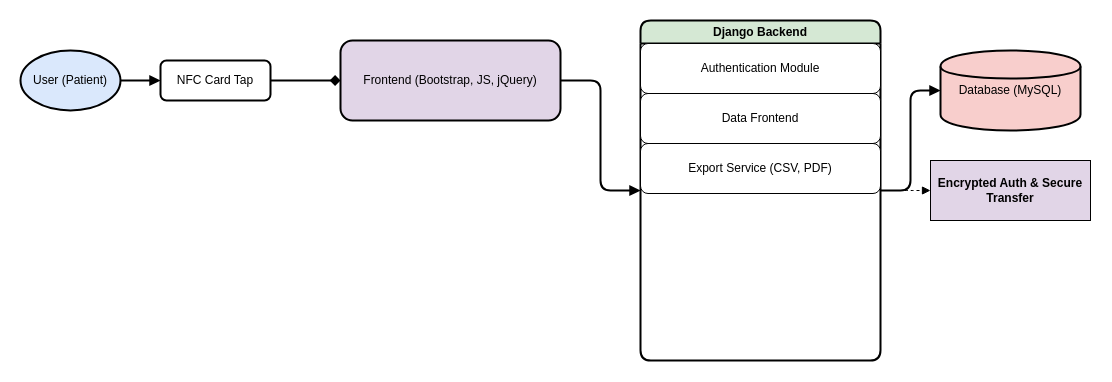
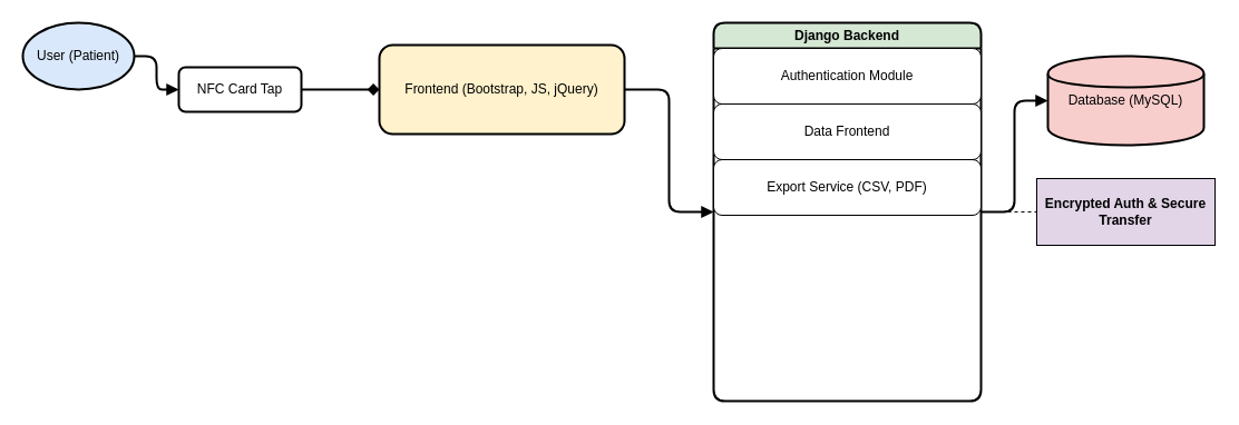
  <mxCell id="0" />
  <mxCell id="1" parent="0" />
- <mxCell id="2" value="User (Patient)" style="ellipse;whiteSpace=wrap;html=1;aspect=fixed;align=center;verticalAlign=middle;strokeWidth=2;strokeColor=#000000;fillColor=#dae8fc;" vertex="1" parent="1"><mxGeometry x="20" y="50" width="100" height="60" as="geometry" /></mxCell>
+ <mxCell id="2" value="User (Patient)" style="ellipse;whiteSpace=wrap;html=1;aspect=fixed;align=center;verticalAlign=middle;strokeWidth=2;strokeColor=#000000;fillColor=#dae8fc;" vertex="1" parent="1"><mxGeometry x="20" y="20" width="100" height="60" as="geometry" /></mxCell>
  <mxCell id="3" value="NFC Card Tap" style="rounded=1;whiteSpace=wrap;html=1;strokeWidth=2;strokeColor=#000000;fillColor=#ffffff;" vertex="1" parent="1"><mxGeometry x="160" y="60" width="110" height="40" as="geometry" /></mxCell>
- <mxCell id="4" value="Frontend (Bootstrap, JS, jQuery)" style="rounded=1;whiteSpace=wrap;html=1;strokeWidth=2;strokeColor=#000000;fillColor=#e1d5e7;" vertex="1" parent="1"><mxGeometry x="340" y="40" width="220" height="80" as="geometry" /></mxCell>
+ <mxCell id="4" value="Frontend (Bootstrap, JS, jQuery)" style="rounded=1;whiteSpace=wrap;html=1;strokeWidth=2;strokeColor=#000000;fillColor=#fff2cc;" vertex="1" parent="1"><mxGeometry x="340" y="40" width="220" height="80" as="geometry" /></mxCell>
  <mxCell id="5" value="Django Backend" style="swimlane;whiteSpace=wrap;html=1;childLayout=stackLayout;horizontal=1;rounded=1;strokeWidth=2;strokeColor=#000000;fillColor=#d5e8d4;horizontalStack=0;resizeParent=1;" vertex="1" parent="1"><mxGeometry x="640" y="20" width="240" height="340" as="geometry" /></mxCell>
  <mxCell id="6" value="Authentication Module" style="rounded=1;whiteSpace=wrap;html=1;strokeWidth=1;strokeColor=#000000;fillColor=#ffffff;" vertex="1" parent="5"><mxGeometry y="23" width="240" height="50" as="geometry" /></mxCell>
  <mxCell id="7" value="Data Frontend" style="rounded=1;whiteSpace=wrap;html=1;strokeWidth=1;strokeColor=#000000;fillColor=#ffffff;" vertex="1" parent="5"><mxGeometry y="73" width="240" height="50" as="geometry" /></mxCell>
  <mxCell id="8" value="Export Service (CSV, PDF)" style="rounded=1;whiteSpace=wrap;html=1;strokeWidth=1;strokeColor=#000000;fillColor=#ffffff;" vertex="1" parent="5"><mxGeometry y="123" width="240" height="50" as="geometry" /></mxCell>
  <mxCell id="9" value="Database (MySQL)" style="shape=cylinder;whiteSpace=wrap;html=1;verticalAlign=middle;strokeWidth=2;strokeColor=#000000;fillColor=#f8cecc;" vertex="1" parent="1"><mxGeometry x="940" y="50" width="140" height="80" as="geometry" /></mxCell>
  <mxCell id="10" value="Encrypted Auth &amp; Secure Transfer" style="note;whiteSpace=wrap;html=1;strokeWidth=1;strokeColor=#000000;fillColor=#e1d5e7;fontStyle=1;" vertex="1" parent="1"><mxGeometry x="930" y="160" width="160" height="60" as="geometry" /></mxCell>
  <mxCell id="11" value="" style="edgeStyle=orthogonalEdgeStyle;rounded=1;orthogonalLoop=1;strokeWidth=2;endArrow=block;endFill=1;" edge="1" parent="1" source="2" target="3"><mxGeometry relative="1" as="geometry" /></mxCell>
  <mxCell id="12" value="" style="edgeStyle=orthogonalEdgeStyle;rounded=1;orthogonalLoop=1;strokeWidth=2;endArrow=diamond;endFill=1;" edge="1" parent="1" source="3" target="4"><mxGeometry relative="1" as="geometry" /></mxCell>
  <mxCell id="13" value="" style="edgeStyle=orthogonalEdgeStyle;rounded=1;orthogonalLoop=1;strokeWidth=2;endArrow=block;endFill=1;" edge="1" parent="1" source="4" target="5"><mxGeometry relative="1" as="geometry" /></mxCell>
  <mxCell id="14" value="" style="edgeStyle=orthogonalEdgeStyle;rounded=1;orthogonalLoop=1;strokeWidth=2;endArrow=block;endFill=1;" edge="1" parent="1" source="5" target="9"><mxGeometry relative="1" as="geometry" /></mxCell>
- <mxCell id="15" value="" style="edgeStyle=elbowEdgeStyle;rounded=1;strokeWidth=1;dashed=1;endArrow=block;" edge="1" parent="1" source="5" target="10"><mxGeometry relative="1" as="geometry" /></mxCell>
+ <mxCell id="15" value="" style="edgeStyle=elbowEdgeStyle;rounded=1;strokeWidth=1;dashed=1;endArrow=none;" edge="1" parent="1" source="5" target="10"><mxGeometry relative="1" as="geometry" /></mxCell>
